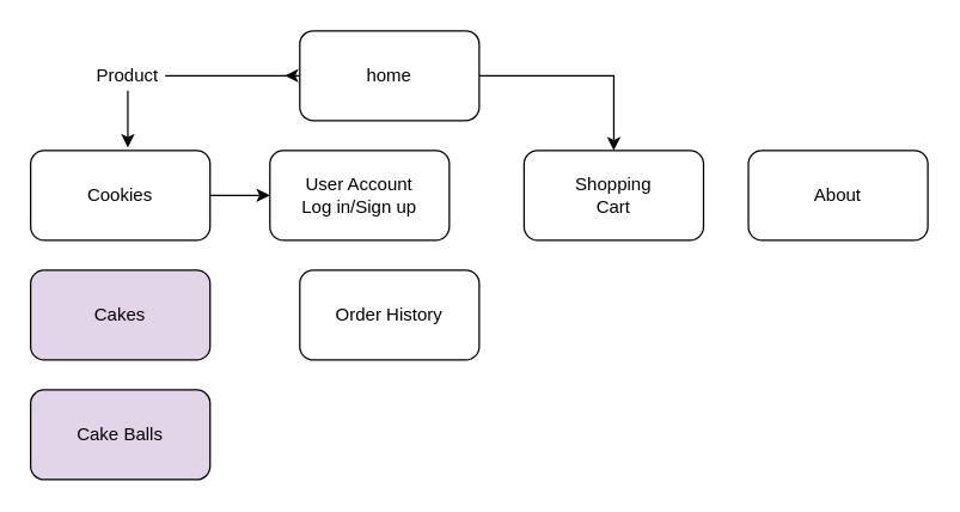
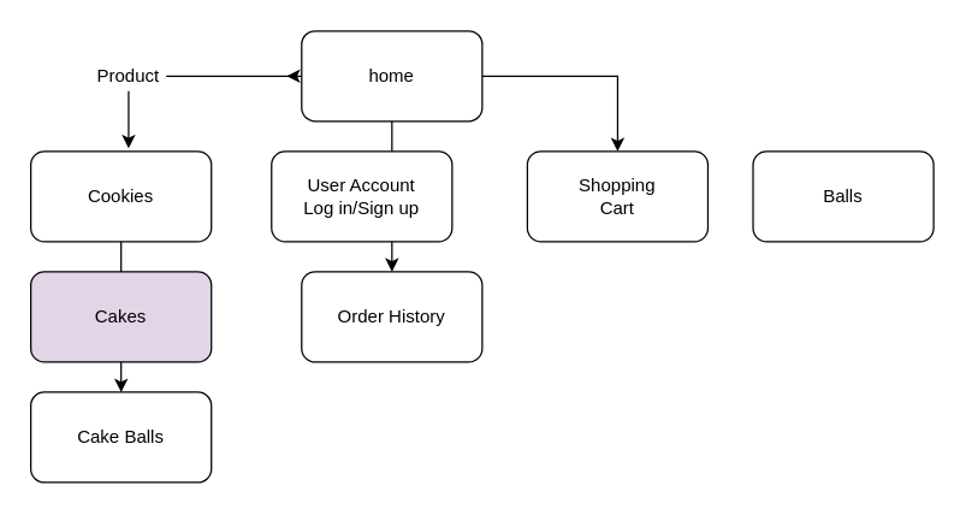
  <mxCell id="0" />
  <mxCell id="1" parent="0" />
+ <mxCell id="2" value="" style="edgeStyle=orthogonalEdgeStyle;rounded=0;orthogonalLoop=1;jettySize=auto;html=1;" parent="1" source="4" target="14" edge="1"><mxGeometry relative="1" as="geometry" /></mxCell>
  <mxCell id="3" style="edgeStyle=orthogonalEdgeStyle;rounded=0;orthogonalLoop=1;jettySize=auto;html=1;" edge="1" parent="1" source="4" target="15"><mxGeometry relative="1" as="geometry" /></mxCell>
  <mxCell id="4" value="home" style="rounded=1;whiteSpace=wrap;html=1;" parent="1" vertex="1"><mxGeometry x="200" y="20" width="120" height="60" as="geometry" /></mxCell>
- <mxCell id="5" value="" style="edgeStyle=orthogonalEdgeStyle;rounded=0;orthogonalLoop=1;jettySize=auto;html=1;" parent="1" source="6" target="8" edge="1"><mxGeometry relative="1" as="geometry"><mxPoint x="80" y="340" as="targetPoint" /></mxGeometry></mxCell>
+ <mxCell id="5" value="" style="edgeStyle=orthogonalEdgeStyle;rounded=0;orthogonalLoop=1;jettySize=auto;html=1;entryX=0.5;entryY=0;entryDx=0;entryDy=0;" parent="1" source="6" target="13" edge="1"><mxGeometry relative="1" as="geometry"><mxPoint x="80" y="340" as="targetPoint" /></mxGeometry></mxCell>
  <mxCell id="6" value="Cookies" style="rounded=1;whiteSpace=wrap;html=1;" parent="1" vertex="1"><mxGeometry x="20" y="100" width="120" height="60" as="geometry" /></mxCell>
  <mxCell id="7" value="Cakes" style="rounded=1;whiteSpace=wrap;html=1;fillColor=#e1d5e7;" parent="1" vertex="1"><mxGeometry x="20" y="180" width="120" height="60" as="geometry" /></mxCell>
  <mxCell id="8" value="User Account&lt;br&gt;Log in/Sign up" style="rounded=1;whiteSpace=wrap;html=1;" parent="1" vertex="1"><mxGeometry x="180" y="100" width="120" height="60" as="geometry" /></mxCell>
- <mxCell id="9" value="About" style="rounded=1;whiteSpace=wrap;html=1;" parent="1" vertex="1"><mxGeometry x="500" y="100" width="120" height="60" as="geometry" /></mxCell>
+ <mxCell id="9" value="Balls" style="rounded=1;whiteSpace=wrap;html=1;" parent="1" vertex="1"><mxGeometry x="500" y="100" width="120" height="60" as="geometry" /></mxCell>
  <mxCell id="10" style="edgeStyle=orthogonalEdgeStyle;rounded=0;orthogonalLoop=1;jettySize=auto;html=1;" parent="1" source="12" edge="1"><mxGeometry relative="1" as="geometry"><mxPoint x="190" y="50" as="targetPoint" /><Array as="points"><mxPoint x="200" y="50" /></Array></mxGeometry></mxCell>
  <mxCell id="11" style="edgeStyle=orthogonalEdgeStyle;rounded=0;orthogonalLoop=1;jettySize=auto;html=1;" parent="1" source="12" edge="1"><mxGeometry relative="1" as="geometry"><mxPoint x="85" y="98" as="targetPoint" /></mxGeometry></mxCell>
  <mxCell id="12" value="Product" style="text;html=1;strokeColor=none;fillColor=none;align=center;verticalAlign=middle;whiteSpace=wrap;rounded=0;" parent="1" vertex="1"><mxGeometry x="60" y="40" width="50" height="20" as="geometry" /></mxCell>
- <mxCell id="13" value="Cake Balls" style="rounded=1;whiteSpace=wrap;html=1;fillColor=#e1d5e7;" parent="1" vertex="1"><mxGeometry x="20" y="260" width="120" height="60" as="geometry" /></mxCell>
+ <mxCell id="13" value="Cake Balls" style="rounded=1;whiteSpace=wrap;html=1;" parent="1" vertex="1"><mxGeometry x="20" y="260" width="120" height="60" as="geometry" /></mxCell>
  <mxCell id="14" value="Order History" style="rounded=1;whiteSpace=wrap;html=1;" parent="1" vertex="1"><mxGeometry x="200" y="180" width="120" height="60" as="geometry" /></mxCell>
  <mxCell id="15" value="" style="rounded=1;whiteSpace=wrap;html=1;" vertex="1" parent="1"><mxGeometry x="350" y="100" width="120" height="60" as="geometry" /></mxCell>
  <mxCell id="16" value="Shopping Cart" style="text;html=1;strokeColor=none;fillColor=none;align=center;verticalAlign=middle;whiteSpace=wrap;rounded=0;" vertex="1" parent="1"><mxGeometry x="390" y="120" width="40" height="20" as="geometry" /></mxCell>
